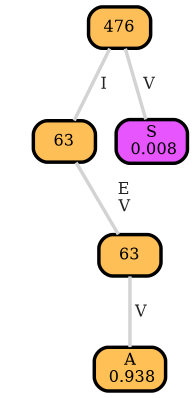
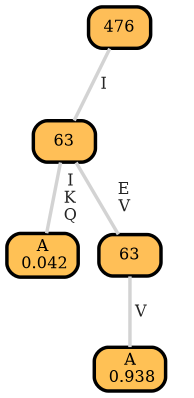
  graph {
    fontname="DejaVu Serif"
    ranksep="0 equally"
    splines=straight
    node [color=black fillcolor="#ffc155" fontcolor=black fontname="DejaVu Serif" penwidth=3 shape=box style="filled, rounded"]
    edge [color=lightgray fontcolor=grey14 fontname="DejaVu Serif" fontweight=bold penwidth=3]
+   n1 [label="A\n 0.042"]
    n2 [fillcolor="#ffbf57" label=63]
    n3 [fillcolor="#ffbf57" label=63]
    n4 [label="A\n 0.938"]
    n5 [fillcolor="#febe58" label=476]
-   n6 [fillcolor="#e755ff" label="S\n 0.008"]
    subgraph sub_1 {
      rank=same
    }
+   n2 -- n1 [label=" I\n K\n Q"]
    n2 -- n3 [label=" E\n V"]
    n3 -- n4 [label=" V"]
    n5 -- n2 [label=" I"]
-   n5 -- n6 [label=" V"]
  }
